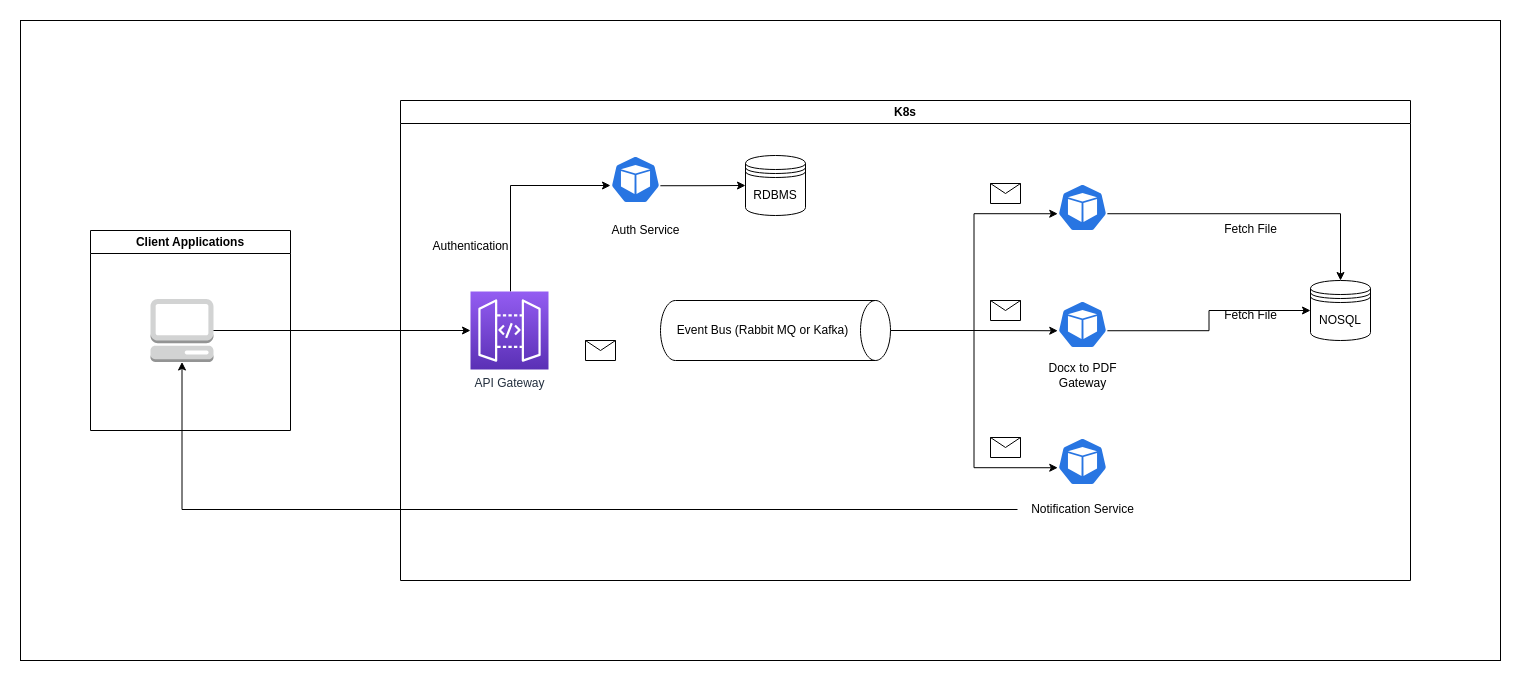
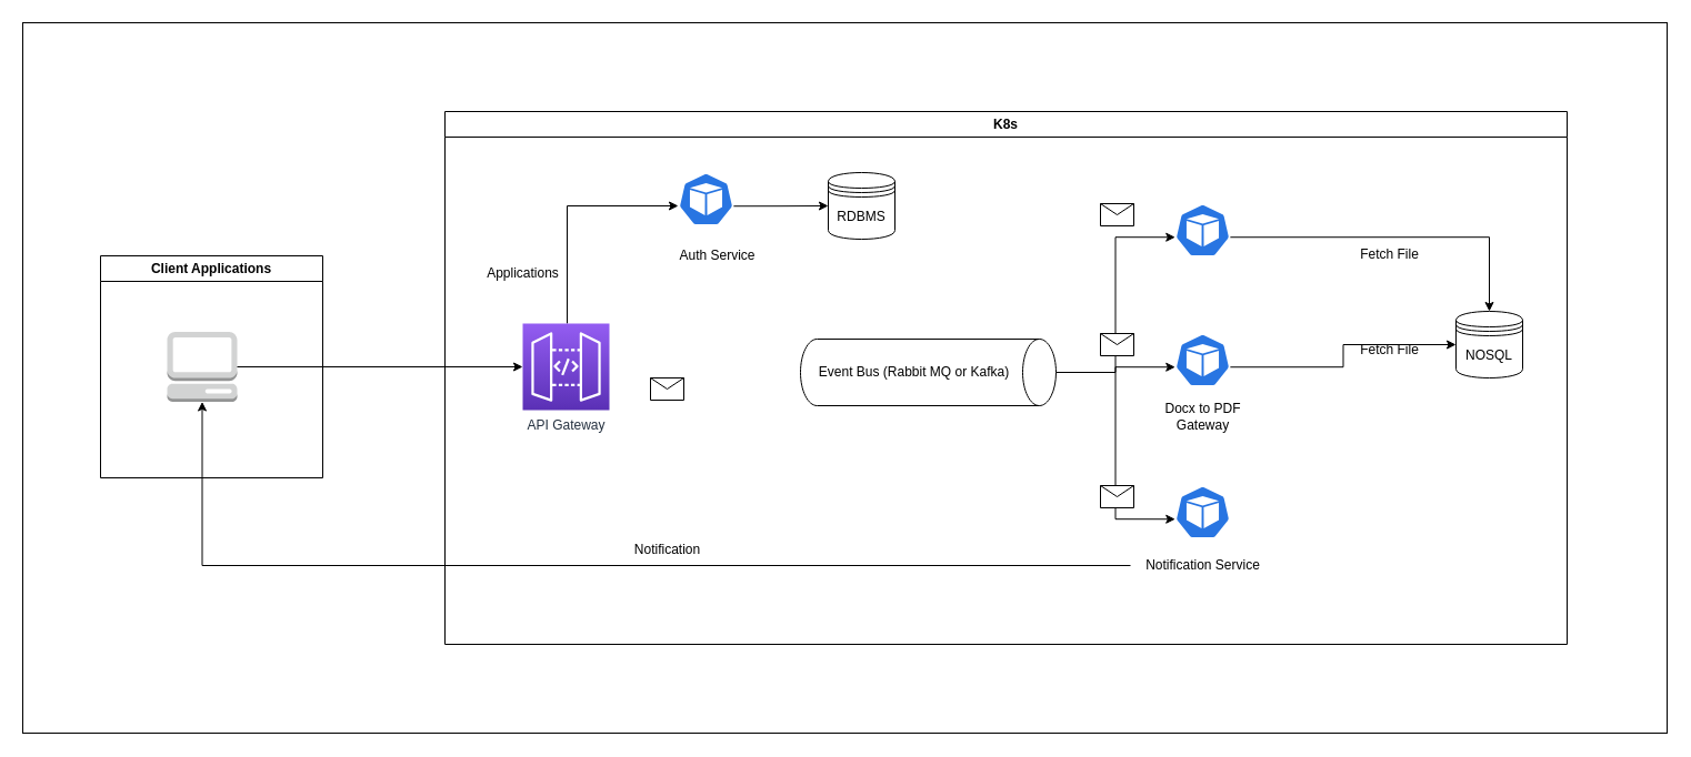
  <mxCell id="0" />
  <mxCell id="1" parent="0" />
  <mxCell id="2" value="" style="rounded=0;whiteSpace=wrap;html=1;" vertex="1" parent="1"><mxGeometry x="20" y="20" width="1480" height="640" as="geometry" /></mxCell>
  <mxCell id="3" value="Client Applications" style="swimlane;whiteSpace=wrap;html=1;" vertex="1" parent="1"><mxGeometry x="90" y="230" width="200" height="200" as="geometry" /></mxCell>
  <mxCell id="4" value="" style="outlineConnect=0;dashed=0;verticalLabelPosition=bottom;verticalAlign=top;align=center;html=1;shape=mxgraph.aws3.management_console;fillColor=#D2D3D3;gradientColor=none;" vertex="1" parent="3"><mxGeometry x="60" y="68.5" width="63" height="63" as="geometry" /></mxCell>
  <mxCell id="5" value="K8s" style="swimlane;whiteSpace=wrap;html=1;" vertex="1" parent="1"><mxGeometry x="400" y="100" width="1010" height="480" as="geometry" /></mxCell>
  <mxCell id="6" style="edgeStyle=orthogonalEdgeStyle;rounded=0;orthogonalLoop=1;jettySize=auto;html=1;entryX=0;entryY=0.5;entryDx=0;entryDy=0;" edge="1" parent="5" source="7"><mxGeometry relative="1" as="geometry"><mxPoint x="210" y="85" as="targetPoint" /><Array as="points"><mxPoint x="110" y="85" /></Array></mxGeometry></mxCell>
  <mxCell id="7" value="API Gateway" style="sketch=0;points=[[0,0,0],[0.25,0,0],[0.5,0,0],[0.75,0,0],[1,0,0],[0,1,0],[0.25,1,0],[0.5,1,0],[0.75,1,0],[1,1,0],[0,0.25,0],[0,0.5,0],[0,0.75,0],[1,0.25,0],[1,0.5,0],[1,0.75,0]];outlineConnect=0;fontColor=#232F3E;gradientColor=#945DF2;gradientDirection=north;fillColor=#5A30B5;strokeColor=#ffffff;dashed=0;verticalLabelPosition=bottom;verticalAlign=top;align=center;html=1;fontSize=12;fontStyle=0;aspect=fixed;shape=mxgraph.aws4.resourceIcon;resIcon=mxgraph.aws4.api_gateway;" vertex="1" parent="5"><mxGeometry x="70" y="191" width="78" height="78" as="geometry" /></mxCell>
  <mxCell id="8" style="edgeStyle=orthogonalEdgeStyle;rounded=0;orthogonalLoop=1;jettySize=auto;html=1;entryX=0.005;entryY=0.63;entryDx=0;entryDy=0;entryPerimeter=0;" edge="1" parent="5" source="11" target="19"><mxGeometry relative="1" as="geometry" /></mxCell>
  <mxCell id="9" style="edgeStyle=orthogonalEdgeStyle;rounded=0;orthogonalLoop=1;jettySize=auto;html=1;entryX=0.005;entryY=0.63;entryDx=0;entryDy=0;entryPerimeter=0;" edge="1" parent="5" source="11" target="20"><mxGeometry relative="1" as="geometry" /></mxCell>
  <mxCell id="10" style="edgeStyle=orthogonalEdgeStyle;rounded=0;orthogonalLoop=1;jettySize=auto;html=1;entryX=0.005;entryY=0.63;entryDx=0;entryDy=0;entryPerimeter=0;" edge="1" parent="5" source="11" target="21"><mxGeometry relative="1" as="geometry" /></mxCell>
- <mxCell id="11" value="Event Bus (Rabbit MQ or Kafka)" style="shape=cylinder3;whiteSpace=wrap;html=1;boundedLbl=1;backgroundOutline=1;size=15;direction=south;" vertex="1" parent="5"><mxGeometry x="260" y="200" width="230" height="60" as="geometry" /></mxCell>
+ <mxCell id="11" value="Event Bus (Rabbit MQ or Kafka)" style="shape=cylinder3;whiteSpace=wrap;html=1;boundedLbl=1;backgroundOutline=1;size=15;direction=south;" vertex="1" parent="5"><mxGeometry x="320" y="205" width="230" height="60" as="geometry" /></mxCell>
  <mxCell id="12" style="edgeStyle=orthogonalEdgeStyle;rounded=0;orthogonalLoop=1;jettySize=auto;html=1;entryX=0;entryY=0.5;entryDx=0;entryDy=0;exitX=0.995;exitY=0.63;exitDx=0;exitDy=0;exitPerimeter=0;" edge="1" parent="5" source="17" target="13"><mxGeometry relative="1" as="geometry"><mxPoint x="310" y="85" as="sourcePoint" /></mxGeometry></mxCell>
  <mxCell id="13" value="RDBMS" style="shape=datastore;whiteSpace=wrap;html=1;" vertex="1" parent="5"><mxGeometry x="345" y="55" width="60" height="60" as="geometry" /></mxCell>
  <mxCell id="14" style="edgeStyle=orthogonalEdgeStyle;rounded=0;orthogonalLoop=1;jettySize=auto;html=1;exitX=0.995;exitY=0.63;exitDx=0;exitDy=0;exitPerimeter=0;" edge="1" parent="5" source="19" target="16"><mxGeometry relative="1" as="geometry" /></mxCell>
  <mxCell id="15" style="edgeStyle=orthogonalEdgeStyle;rounded=0;orthogonalLoop=1;jettySize=auto;html=1;exitX=0.995;exitY=0.63;exitDx=0;exitDy=0;exitPerimeter=0;" edge="1" parent="5" source="20" target="16"><mxGeometry relative="1" as="geometry" /></mxCell>
  <mxCell id="16" value="NOSQL" style="shape=datastore;whiteSpace=wrap;html=1;" vertex="1" parent="5"><mxGeometry x="910" y="180" width="60" height="60" as="geometry" /></mxCell>
  <mxCell id="17" value="" style="sketch=0;html=1;dashed=0;whitespace=wrap;fillColor=#2875E2;strokeColor=#ffffff;points=[[0.005,0.63,0],[0.1,0.2,0],[0.9,0.2,0],[0.5,0,0],[0.995,0.63,0],[0.72,0.99,0],[0.5,1,0],[0.28,0.99,0]];verticalLabelPosition=bottom;align=center;verticalAlign=top;shape=mxgraph.kubernetes.icon;prIcon=pod" vertex="1" parent="5"><mxGeometry x="210" y="55" width="50" height="48" as="geometry" /></mxCell>
  <mxCell id="18" value="Auth Service" style="text;html=1;align=center;verticalAlign=middle;resizable=0;points=[];autosize=1;strokeColor=none;fillColor=none;" vertex="1" parent="5"><mxGeometry x="200" y="115" width="90" height="30" as="geometry" /></mxCell>
  <mxCell id="19" value="" style="sketch=0;html=1;dashed=0;whitespace=wrap;fillColor=#2875E2;strokeColor=#ffffff;points=[[0.005,0.63,0],[0.1,0.2,0],[0.9,0.2,0],[0.5,0,0],[0.995,0.63,0],[0.72,0.99,0],[0.5,1,0],[0.28,0.99,0]];verticalLabelPosition=bottom;align=center;verticalAlign=top;shape=mxgraph.kubernetes.icon;prIcon=pod" vertex="1" parent="5"><mxGeometry x="657" y="83" width="50" height="48" as="geometry" /></mxCell>
  <mxCell id="20" value="" style="sketch=0;html=1;dashed=0;whitespace=wrap;fillColor=#2875E2;strokeColor=#ffffff;points=[[0.005,0.63,0],[0.1,0.2,0],[0.9,0.2,0],[0.5,0,0],[0.995,0.63,0],[0.72,0.99,0],[0.5,1,0],[0.28,0.99,0]];verticalLabelPosition=bottom;align=center;verticalAlign=top;shape=mxgraph.kubernetes.icon;prIcon=pod" vertex="1" parent="5"><mxGeometry x="657" y="200" width="50" height="48" as="geometry" /></mxCell>
  <mxCell id="21" value="" style="sketch=0;html=1;dashed=0;whitespace=wrap;fillColor=#2875E2;strokeColor=#ffffff;points=[[0.005,0.63,0],[0.1,0.2,0],[0.9,0.2,0],[0.5,0,0],[0.995,0.63,0],[0.72,0.99,0],[0.5,1,0],[0.28,0.99,0]];verticalLabelPosition=bottom;align=center;verticalAlign=top;shape=mxgraph.kubernetes.icon;prIcon=pod" vertex="1" parent="5"><mxGeometry x="657" y="337" width="50" height="48" as="geometry" /></mxCell>
  <mxCell id="22" value="Docx to PDF&lt;br&gt;Gateway" style="text;html=1;align=center;verticalAlign=middle;resizable=0;points=[];autosize=1;strokeColor=none;fillColor=none;" vertex="1" parent="5"><mxGeometry x="637" y="255" width="90" height="40" as="geometry" /></mxCell>
  <mxCell id="23" value="Notification Service" style="text;html=1;align=center;verticalAlign=middle;resizable=0;points=[];autosize=1;strokeColor=none;fillColor=none;" vertex="1" parent="5"><mxGeometry x="617" y="394" width="130" height="30" as="geometry" /></mxCell>
  <mxCell id="24" value="Fetch File" style="text;html=1;align=center;verticalAlign=middle;resizable=0;points=[];autosize=1;strokeColor=none;fillColor=none;" vertex="1" parent="5"><mxGeometry x="810" y="114" width="80" height="30" as="geometry" /></mxCell>
  <mxCell id="25" value="Fetch File" style="text;html=1;align=center;verticalAlign=middle;resizable=0;points=[];autosize=1;strokeColor=none;fillColor=none;" vertex="1" parent="5"><mxGeometry x="810" y="200" width="80" height="30" as="geometry" /></mxCell>
  <mxCell id="26" value="" style="shape=message;html=1;html=1;outlineConnect=0;labelPosition=center;verticalLabelPosition=bottom;align=center;verticalAlign=top;" vertex="1" parent="5"><mxGeometry x="590" y="83" width="30" height="20" as="geometry" /></mxCell>
  <mxCell id="27" value="" style="shape=message;html=1;html=1;outlineConnect=0;labelPosition=center;verticalLabelPosition=bottom;align=center;verticalAlign=top;" vertex="1" parent="5"><mxGeometry x="590" y="200" width="30" height="20" as="geometry" /></mxCell>
  <mxCell id="28" value="" style="shape=message;html=1;html=1;outlineConnect=0;labelPosition=center;verticalLabelPosition=bottom;align=center;verticalAlign=top;" vertex="1" parent="5"><mxGeometry x="590" y="337" width="30" height="20" as="geometry" /></mxCell>
- <mxCell id="30" value="Authentication" style="text;html=1;align=center;verticalAlign=middle;resizable=0;points=[];autosize=1;strokeColor=none;fillColor=none;" vertex="1" parent="5"><mxGeometry x="20" y="131" width="100" height="30" as="geometry" /></mxCell>
+ <mxCell id="29" value="Notification" style="text;html=1;align=center;verticalAlign=middle;resizable=0;points=[];autosize=1;strokeColor=none;fillColor=none;" vertex="1" parent="5"><mxGeometry x="160" y="380" width="80" height="30" as="geometry" /></mxCell>
+ <mxCell id="30" value="Applications" style="text;html=1;align=center;verticalAlign=middle;resizable=0;points=[];autosize=1;strokeColor=none;fillColor=none;" vertex="1" parent="5"><mxGeometry x="20" y="131" width="100" height="30" as="geometry" /></mxCell>
  <mxCell id="31" value="" style="shape=message;html=1;html=1;outlineConnect=0;labelPosition=center;verticalLabelPosition=bottom;align=center;verticalAlign=top;" vertex="1" parent="5"><mxGeometry x="185" y="240" width="30" height="20" as="geometry" /></mxCell>
  <mxCell id="32" style="edgeStyle=orthogonalEdgeStyle;rounded=0;orthogonalLoop=1;jettySize=auto;html=1;entryX=0;entryY=0.5;entryDx=0;entryDy=0;entryPerimeter=0;" edge="1" parent="1" source="4" target="7"><mxGeometry relative="1" as="geometry" /></mxCell>
  <mxCell id="33" style="edgeStyle=orthogonalEdgeStyle;rounded=0;orthogonalLoop=1;jettySize=auto;html=1;entryX=0.5;entryY=1;entryDx=0;entryDy=0;entryPerimeter=0;" edge="1" parent="1" source="23" target="4"><mxGeometry relative="1" as="geometry" /></mxCell>
